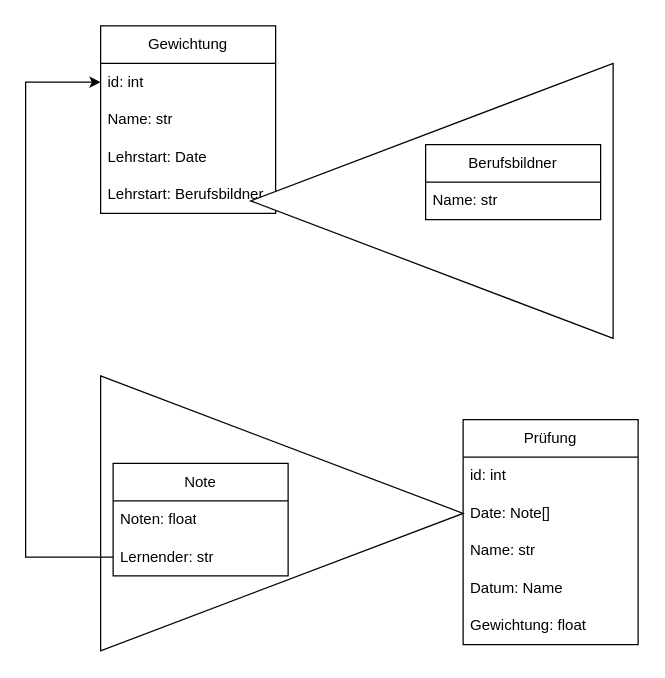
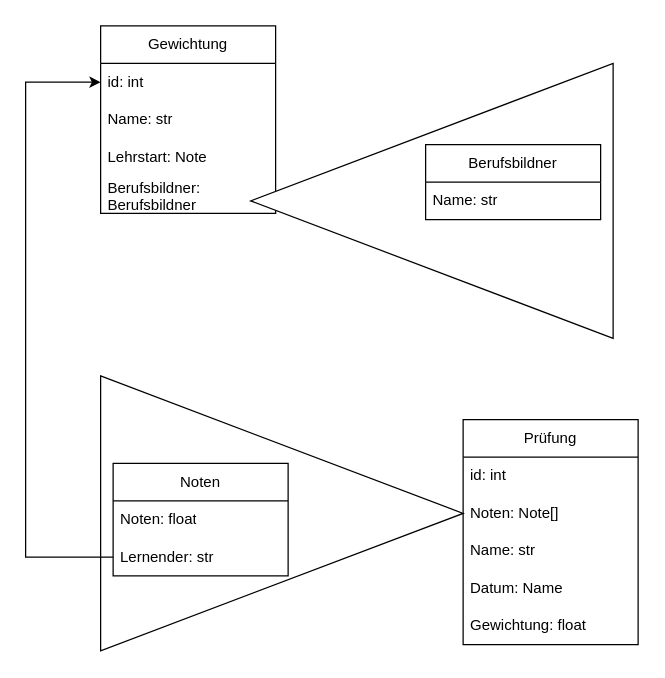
  <mxCell id="0" />
  <mxCell id="1" parent="0" />
  <mxCell id="2" value="Gewichtung" style="swimlane;fontStyle=0;childLayout=stackLayout;horizontal=1;startSize=30;horizontalStack=0;resizeParent=1;resizeParentMax=0;resizeLast=0;collapsible=1;marginBottom=0;whiteSpace=wrap;html=1;" parent="1" vertex="1"><mxGeometry x="80" y="20" width="140" height="150" as="geometry" /></mxCell>
  <mxCell id="3" value="id: int" style="text;strokeColor=none;fillColor=none;align=left;verticalAlign=middle;spacingLeft=4;spacingRight=4;overflow=hidden;points=[[0,0.5],[1,0.5]];portConstraint=eastwest;rotatable=0;whiteSpace=wrap;html=1;" parent="2" vertex="1"><mxGeometry y="30" width="140" height="30" as="geometry" /></mxCell>
  <mxCell id="4" value="Name: str" style="text;strokeColor=none;fillColor=none;align=left;verticalAlign=middle;spacingLeft=4;spacingRight=4;overflow=hidden;points=[[0,0.5],[1,0.5]];portConstraint=eastwest;rotatable=0;whiteSpace=wrap;html=1;" parent="2" vertex="1"><mxGeometry y="60" width="140" height="30" as="geometry" /></mxCell>
- <mxCell id="5" value="Lehrstart: Date" style="text;strokeColor=none;fillColor=none;align=left;verticalAlign=middle;spacingLeft=4;spacingRight=4;overflow=hidden;points=[[0,0.5],[1,0.5]];portConstraint=eastwest;rotatable=0;whiteSpace=wrap;html=1;" parent="2" vertex="1"><mxGeometry y="90" width="140" height="30" as="geometry" /></mxCell>
- <mxCell id="6" value="Lehrstart: Berufsbildner" style="text;strokeColor=none;fillColor=none;align=left;verticalAlign=middle;spacingLeft=4;spacingRight=4;overflow=hidden;points=[[0,0.5],[1,0.5]];portConstraint=eastwest;rotatable=0;whiteSpace=wrap;html=1;" parent="2" vertex="1"><mxGeometry y="120" width="140" height="30" as="geometry" /></mxCell>
+ <mxCell id="5" value="Lehrstart: Note" style="text;strokeColor=none;fillColor=none;align=left;verticalAlign=middle;spacingLeft=4;spacingRight=4;overflow=hidden;points=[[0,0.5],[1,0.5]];portConstraint=eastwest;rotatable=0;whiteSpace=wrap;html=1;" parent="2" vertex="1"><mxGeometry y="90" width="140" height="30" as="geometry" /></mxCell>
+ <mxCell id="6" value="Berufsbildner: Berufsbildner" style="text;strokeColor=none;fillColor=none;align=left;verticalAlign=middle;spacingLeft=4;spacingRight=4;overflow=hidden;points=[[0,0.5],[1,0.5]];portConstraint=eastwest;rotatable=0;whiteSpace=wrap;html=1;" parent="2" vertex="1"><mxGeometry y="120" width="140" height="30" as="geometry" /></mxCell>
  <mxCell id="7" value="" style="triangle;whiteSpace=wrap;html=1;rotation=-180;" vertex="1" parent="1"><mxGeometry x="200" y="50" width="290" height="220" as="geometry" /></mxCell>
  <mxCell id="8" value="Berufsbildner" style="swimlane;fontStyle=0;childLayout=stackLayout;horizontal=1;startSize=30;horizontalStack=0;resizeParent=1;resizeParentMax=0;resizeLast=0;collapsible=1;marginBottom=0;whiteSpace=wrap;html=1;" parent="1" vertex="1"><mxGeometry x="340" y="115" width="140" height="60" as="geometry" /></mxCell>
  <mxCell id="9" value="Name: str" style="text;strokeColor=none;fillColor=none;align=left;verticalAlign=middle;spacingLeft=4;spacingRight=4;overflow=hidden;points=[[0,0.5],[1,0.5]];portConstraint=eastwest;rotatable=0;whiteSpace=wrap;html=1;" parent="8" vertex="1"><mxGeometry y="30" width="140" height="30" as="geometry" /></mxCell>
  <mxCell id="10" value="Prüfung" style="swimlane;fontStyle=0;childLayout=stackLayout;horizontal=1;startSize=30;horizontalStack=0;resizeParent=1;resizeParentMax=0;resizeLast=0;collapsible=1;marginBottom=0;whiteSpace=wrap;html=1;" parent="1" vertex="1"><mxGeometry x="370" y="335" width="140" height="180" as="geometry" /></mxCell>
  <mxCell id="11" value="id: int" style="text;strokeColor=none;fillColor=none;align=left;verticalAlign=middle;spacingLeft=4;spacingRight=4;overflow=hidden;points=[[0,0.5],[1,0.5]];portConstraint=eastwest;rotatable=0;whiteSpace=wrap;html=1;" parent="10" vertex="1"><mxGeometry y="30" width="140" height="30" as="geometry" /></mxCell>
- <mxCell id="12" value="Date: Note[]" style="text;strokeColor=none;fillColor=none;align=left;verticalAlign=middle;spacingLeft=4;spacingRight=4;overflow=hidden;points=[[0,0.5],[1,0.5]];portConstraint=eastwest;rotatable=0;whiteSpace=wrap;html=1;" parent="10" vertex="1"><mxGeometry y="60" width="140" height="30" as="geometry" /></mxCell>
+ <mxCell id="12" value="Noten: Note[]" style="text;strokeColor=none;fillColor=none;align=left;verticalAlign=middle;spacingLeft=4;spacingRight=4;overflow=hidden;points=[[0,0.5],[1,0.5]];portConstraint=eastwest;rotatable=0;whiteSpace=wrap;html=1;" parent="10" vertex="1"><mxGeometry y="60" width="140" height="30" as="geometry" /></mxCell>
  <mxCell id="13" value="Name: str" style="text;strokeColor=none;fillColor=none;align=left;verticalAlign=middle;spacingLeft=4;spacingRight=4;overflow=hidden;points=[[0,0.5],[1,0.5]];portConstraint=eastwest;rotatable=0;whiteSpace=wrap;html=1;" parent="10" vertex="1"><mxGeometry y="90" width="140" height="30" as="geometry" /></mxCell>
  <mxCell id="14" value="Datum: Name" style="text;strokeColor=none;fillColor=none;align=left;verticalAlign=middle;spacingLeft=4;spacingRight=4;overflow=hidden;points=[[0,0.5],[1,0.5]];portConstraint=eastwest;rotatable=0;whiteSpace=wrap;html=1;" parent="10" vertex="1"><mxGeometry y="120" width="140" height="30" as="geometry" /></mxCell>
  <mxCell id="15" value="&lt;div&gt;Gewichtung: float&lt;/div&gt;" style="text;strokeColor=none;fillColor=none;align=left;verticalAlign=middle;spacingLeft=4;spacingRight=4;overflow=hidden;points=[[0,0.5],[1,0.5]];portConstraint=eastwest;rotatable=0;whiteSpace=wrap;html=1;" parent="10" vertex="1"><mxGeometry y="150" width="140" height="30" as="geometry" /></mxCell>
  <mxCell id="16" value="" style="triangle;whiteSpace=wrap;html=1;rotation=0;" vertex="1" parent="1"><mxGeometry x="80" y="300" width="290" height="220" as="geometry" /></mxCell>
- <mxCell id="17" value="Note" style="swimlane;fontStyle=0;childLayout=stackLayout;horizontal=1;startSize=30;horizontalStack=0;resizeParent=1;resizeParentMax=0;resizeLast=0;collapsible=1;marginBottom=0;whiteSpace=wrap;html=1;" vertex="1" parent="1"><mxGeometry x="90" y="370" width="140" height="90" as="geometry" /></mxCell>
+ <mxCell id="17" value="Noten" style="swimlane;fontStyle=0;childLayout=stackLayout;horizontal=1;startSize=30;horizontalStack=0;resizeParent=1;resizeParentMax=0;resizeLast=0;collapsible=1;marginBottom=0;whiteSpace=wrap;html=1;" vertex="1" parent="1"><mxGeometry x="90" y="370" width="140" height="90" as="geometry" /></mxCell>
  <mxCell id="18" value="Noten: float" style="text;strokeColor=none;fillColor=none;align=left;verticalAlign=middle;spacingLeft=4;spacingRight=4;overflow=hidden;points=[[0,0.5],[1,0.5]];portConstraint=eastwest;rotatable=0;whiteSpace=wrap;html=1;" vertex="1" parent="17"><mxGeometry y="30" width="140" height="30" as="geometry" /></mxCell>
  <mxCell id="19" value="Lernender: str" style="text;strokeColor=none;fillColor=none;align=left;verticalAlign=middle;spacingLeft=4;spacingRight=4;overflow=hidden;points=[[0,0.5],[1,0.5]];portConstraint=eastwest;rotatable=0;whiteSpace=wrap;html=1;" vertex="1" parent="17"><mxGeometry y="60" width="140" height="30" as="geometry" /></mxCell>
  <mxCell id="20" style="edgeStyle=orthogonalEdgeStyle;rounded=0;orthogonalLoop=1;jettySize=auto;html=1;entryX=0;entryY=0.5;entryDx=0;entryDy=0;" edge="1" parent="1" source="19" target="3"><mxGeometry relative="1" as="geometry"><Array as="points"><mxPoint x="20" y="445" /><mxPoint x="20" y="65" /></Array></mxGeometry></mxCell>
